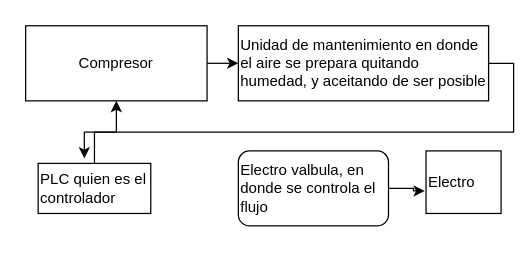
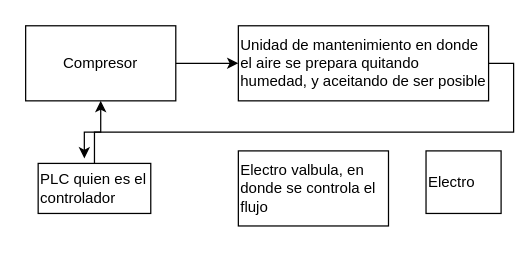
  <mxCell id="0" />
  <mxCell id="1" parent="0" />
  <mxCell id="2" style="edgeStyle=orthogonalEdgeStyle;rounded=0;orthogonalLoop=1;jettySize=auto;html=1;exitX=1;exitY=0.5;exitDx=0;exitDy=0;entryX=0;entryY=0.5;entryDx=0;entryDy=0;" edge="1" parent="1" source="3" target="5"><mxGeometry relative="1" as="geometry" /></mxCell>
- <mxCell id="3" value="Compresor" style="rounded=0;whiteSpace=wrap;html=1;" vertex="1" parent="1"><mxGeometry x="20" y="20" width="145" height="60" as="geometry" /></mxCell>
+ <mxCell id="3" value="Compresor" style="rounded=0;whiteSpace=wrap;html=1;" vertex="1" parent="1"><mxGeometry x="20" y="20" width="120" height="60" as="geometry" /></mxCell>
  <mxCell id="4" style="edgeStyle=orthogonalEdgeStyle;rounded=0;orthogonalLoop=1;jettySize=auto;html=1;exitX=1;exitY=0.5;exitDx=0;exitDy=0;entryX=0.41;entryY=-0.1;entryDx=0;entryDy=0;entryPerimeter=0;" edge="1" parent="1" source="5" target="9"><mxGeometry relative="1" as="geometry" /></mxCell>
  <mxCell id="5" value="Unidad de mantenimiento en donde el aire se prepara quitando humedad, y aceitando de ser posible" style="rounded=0;whiteSpace=wrap;html=1;align=left;" vertex="1" parent="1"><mxGeometry x="190" y="20" width="200" height="60" as="geometry" /></mxCell>
- <mxCell id="6" style="edgeStyle=orthogonalEdgeStyle;rounded=0;orthogonalLoop=1;jettySize=auto;html=1;entryX=-0.017;entryY=0.64;entryDx=0;entryDy=0;entryPerimeter=0;" edge="1" parent="1" source="7" target="10"><mxGeometry relative="1" as="geometry" /></mxCell>
- <mxCell id="7" value="Electro valbula, en donde se controla el flujo&amp;nbsp;" style="whiteSpace=wrap;html=1;align=left;rounded=1;" vertex="1" parent="1"><mxGeometry x="190" y="120" width="120" height="60" as="geometry" /></mxCell>
+ <mxCell id="7" value="Electro valbula, en donde se controla el flujo&amp;nbsp;" style="rounded=0;whiteSpace=wrap;html=1;align=left;" vertex="1" parent="1"><mxGeometry x="190" y="120" width="120" height="60" as="geometry" /></mxCell>
  <mxCell id="8" style="edgeStyle=orthogonalEdgeStyle;rounded=0;orthogonalLoop=1;jettySize=auto;html=1;" edge="1" parent="1" source="9" target="3"><mxGeometry relative="1" as="geometry" /></mxCell>
  <mxCell id="9" value="PLC quien es el controlador&amp;nbsp;" style="rounded=0;whiteSpace=wrap;html=1;align=left;" vertex="1" parent="1"><mxGeometry x="30" y="130" width="90" height="40" as="geometry" /></mxCell>
  <mxCell id="10" value="Electro" style="rounded=0;whiteSpace=wrap;html=1;align=left;" vertex="1" parent="1"><mxGeometry x="340" y="120" width="60" height="50" as="geometry" /></mxCell>
